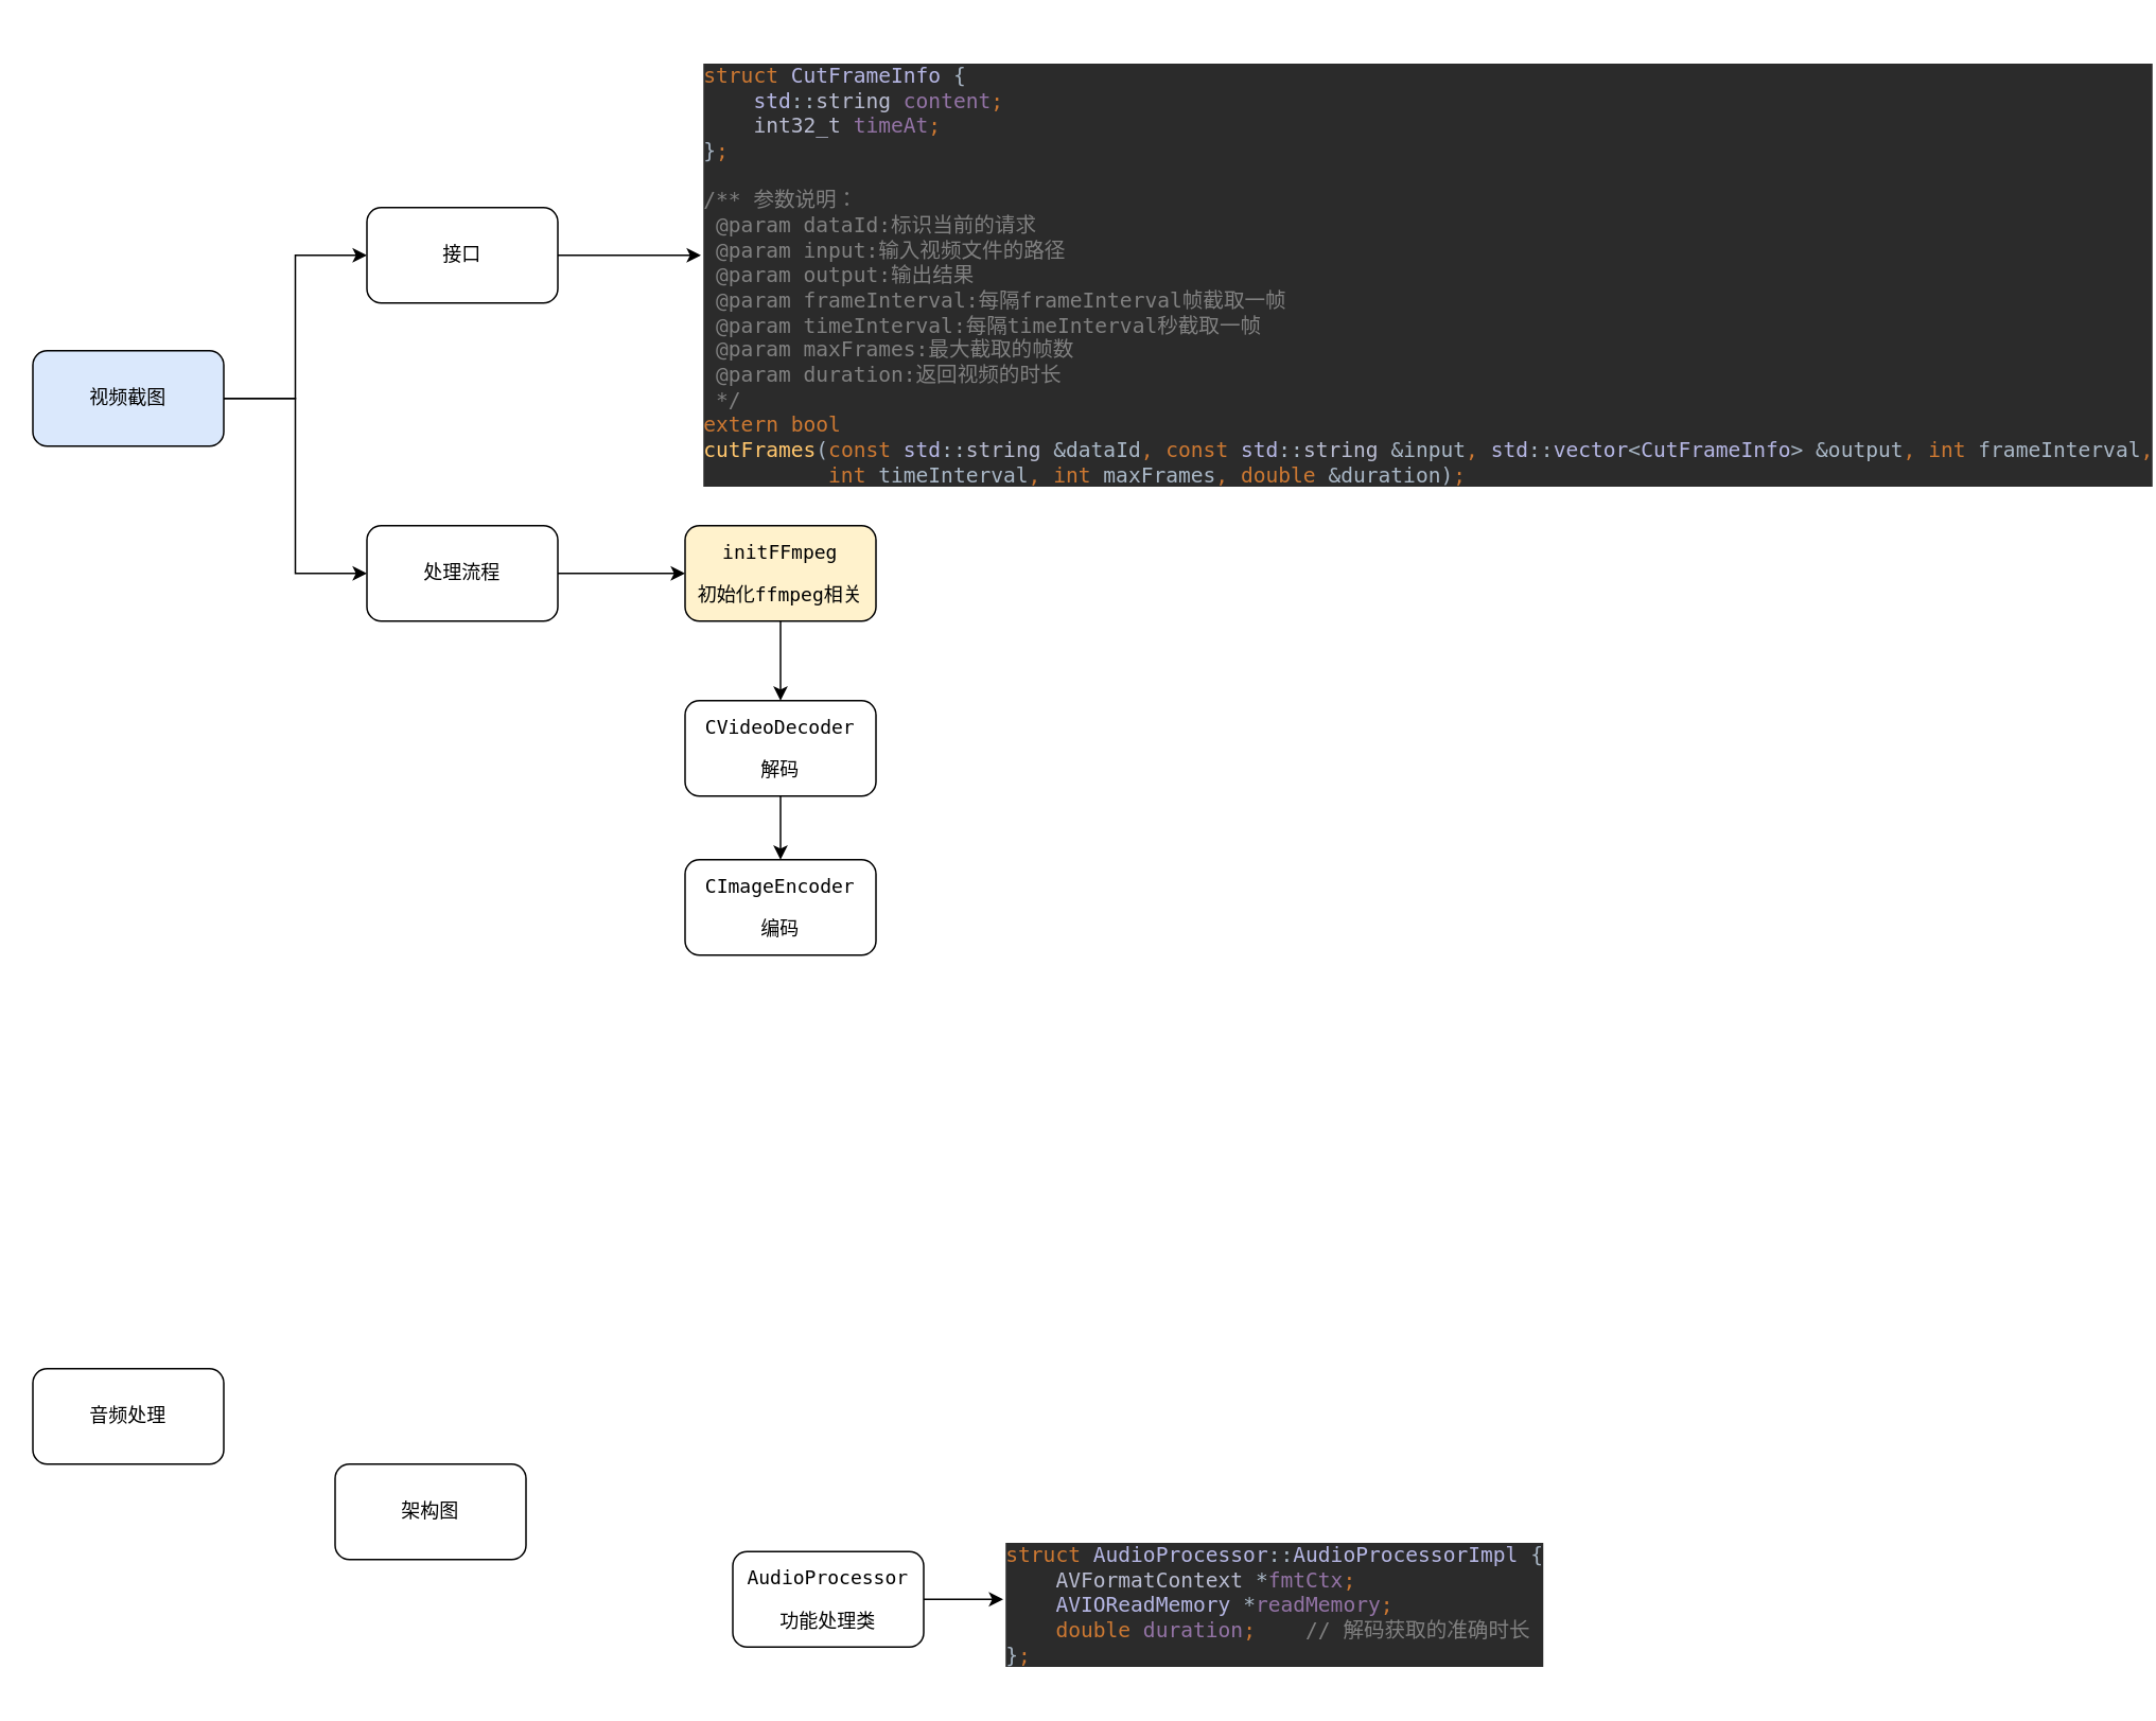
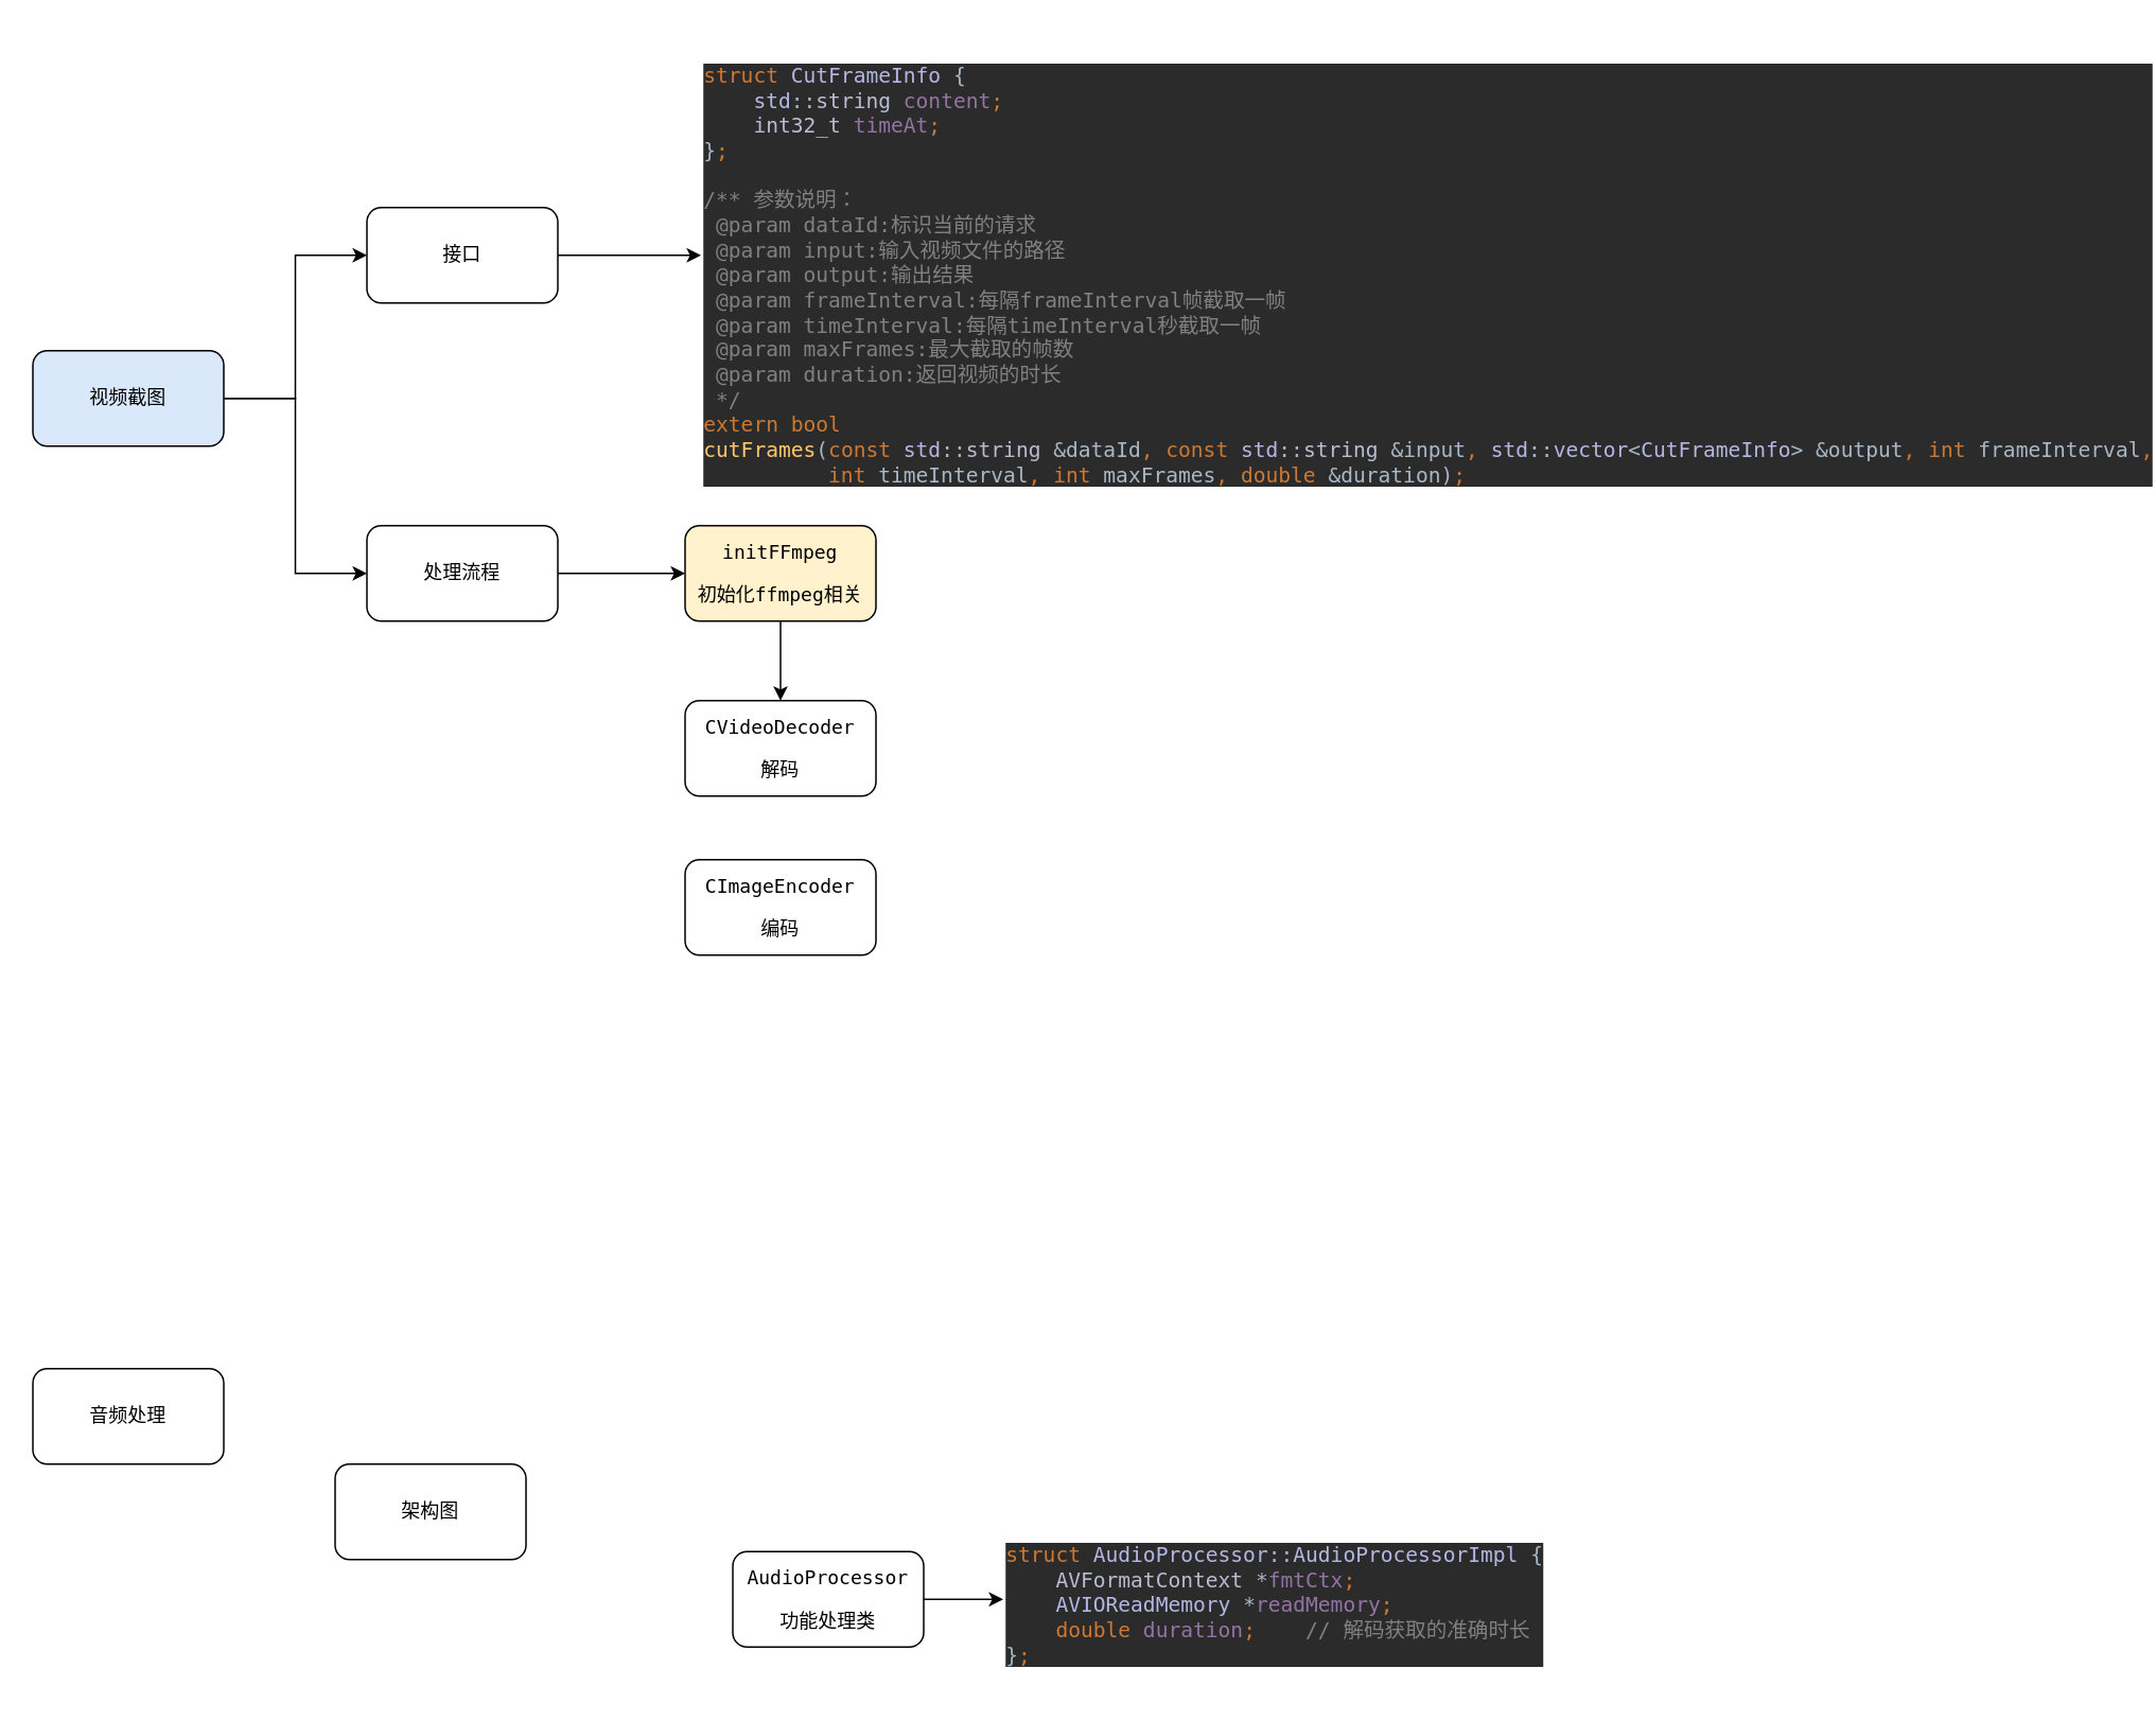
  <mxCell id="0" />
  <mxCell id="1" parent="0" />
  <mxCell id="2" style="edgeStyle=orthogonalEdgeStyle;rounded=0;orthogonalLoop=1;jettySize=auto;html=1;entryX=0;entryY=0.5;entryDx=0;entryDy=0;" parent="1" source="4" target="7" edge="1"><mxGeometry relative="1" as="geometry" /></mxCell>
  <mxCell id="3" style="edgeStyle=orthogonalEdgeStyle;rounded=0;orthogonalLoop=1;jettySize=auto;html=1;entryX=0;entryY=0.5;entryDx=0;entryDy=0;" parent="1" source="4" target="9" edge="1"><mxGeometry relative="1" as="geometry" /></mxCell>
  <mxCell id="4" value="视频截图" style="rounded=1;whiteSpace=wrap;html=1;fillColor=#dae8fc;" parent="1" vertex="1"><mxGeometry x="20" y="220" width="120" height="60" as="geometry" /></mxCell>
  <mxCell id="5" value="&lt;pre style=&quot;background-color: #2b2b2b ; color: #a9b7c6 ; font-family: &amp;quot;jetbrains mono&amp;quot; , monospace ; font-size: 9.8pt&quot;&gt;&lt;span style=&quot;color: #cc7832&quot;&gt;struct &lt;/span&gt;&lt;span style=&quot;color: #b5b6e3&quot;&gt;CutFrameInfo &lt;/span&gt;{&lt;br&gt;    &lt;span style=&quot;color: #b5b6e3&quot;&gt;std&lt;/span&gt;::&lt;span style=&quot;color: #b9bcd1&quot;&gt;string &lt;/span&gt;&lt;span style=&quot;color: #9373a5&quot;&gt;content&lt;/span&gt;&lt;span style=&quot;color: #cc7832&quot;&gt;;&lt;br&gt;&lt;/span&gt;&lt;span style=&quot;color: #cc7832&quot;&gt;    &lt;/span&gt;&lt;span style=&quot;color: #b9bcd1&quot;&gt;int32_t &lt;/span&gt;&lt;span style=&quot;color: #9373a5&quot;&gt;timeAt&lt;/span&gt;&lt;span style=&quot;color: #cc7832&quot;&gt;;&lt;br&gt;&lt;/span&gt;}&lt;span style=&quot;color: #cc7832&quot;&gt;;&lt;br&gt;&lt;/span&gt;&lt;span style=&quot;color: #cc7832&quot;&gt;&lt;br&gt;&lt;/span&gt;&lt;span style=&quot;color: #808080&quot;&gt;/** 参数说明：&lt;br&gt;&lt;/span&gt;&lt;span style=&quot;color: #808080&quot;&gt; @param dataId:标识当前的请求&lt;br&gt;&lt;/span&gt;&lt;span style=&quot;color: #808080&quot;&gt; @param input:输入视频文件的路径&lt;br&gt;&lt;/span&gt;&lt;span style=&quot;color: #808080&quot;&gt; @param output:输出结果&lt;br&gt;&lt;/span&gt;&lt;span style=&quot;color: #808080&quot;&gt; @param frameInterval:每隔frameInterval帧截取一帧&lt;br&gt;&lt;/span&gt;&lt;span style=&quot;color: #808080&quot;&gt; @param timeInterval:每隔timeInterval秒截取一帧&lt;br&gt;&lt;/span&gt;&lt;span style=&quot;color: #808080&quot;&gt; @param maxFrames:最大截取的帧数&lt;br&gt;&lt;/span&gt;&lt;span style=&quot;color: #808080&quot;&gt; @param duration:返回视频的时长&lt;br&gt;&lt;/span&gt;&lt;span style=&quot;color: #808080&quot;&gt; */&lt;br&gt;&lt;/span&gt;&lt;span style=&quot;color: #cc7832&quot;&gt;extern bool&lt;br&gt;&lt;/span&gt;&lt;span style=&quot;color: #ffc66d&quot;&gt;cutFrames&lt;/span&gt;(&lt;span style=&quot;color: #cc7832&quot;&gt;const &lt;/span&gt;&lt;span style=&quot;color: #b5b6e3&quot;&gt;std&lt;/span&gt;::&lt;span style=&quot;color: #b9bcd1&quot;&gt;string &lt;/span&gt;&amp;amp;dataId&lt;span style=&quot;color: #cc7832&quot;&gt;, const &lt;/span&gt;&lt;span style=&quot;color: #b5b6e3&quot;&gt;std&lt;/span&gt;::&lt;span style=&quot;color: #b9bcd1&quot;&gt;string &lt;/span&gt;&amp;amp;input&lt;span style=&quot;color: #cc7832&quot;&gt;, &lt;/span&gt;&lt;span style=&quot;color: #b5b6e3&quot;&gt;std&lt;/span&gt;::&lt;span style=&quot;color: #b5b6e3&quot;&gt;vector&lt;/span&gt;&amp;lt;&lt;span style=&quot;color: #b5b6e3&quot;&gt;CutFrameInfo&lt;/span&gt;&amp;gt; &amp;amp;output&lt;span style=&quot;color: #cc7832&quot;&gt;, int &lt;/span&gt;frameInterval&lt;span style=&quot;color: #cc7832&quot;&gt;,&lt;br&gt;&lt;/span&gt;&lt;span style=&quot;color: #cc7832&quot;&gt;          int &lt;/span&gt;timeInterval&lt;span style=&quot;color: #cc7832&quot;&gt;, int &lt;/span&gt;maxFrames&lt;span style=&quot;color: #cc7832&quot;&gt;, double &lt;/span&gt;&amp;amp;duration)&lt;span style=&quot;color: #cc7832&quot;&gt;;&lt;/span&gt;&lt;/pre&gt;" style="text;whiteSpace=wrap;html=1;" parent="1" vertex="1"><mxGeometry x="440" y="20" width="550" height="280" as="geometry" /></mxCell>
  <mxCell id="6" style="edgeStyle=orthogonalEdgeStyle;rounded=0;orthogonalLoop=1;jettySize=auto;html=1;" parent="1" source="7" target="5" edge="1"><mxGeometry relative="1" as="geometry" /></mxCell>
  <mxCell id="7" value="接口" style="rounded=1;whiteSpace=wrap;html=1;" parent="1" vertex="1"><mxGeometry x="230" y="130" width="120" height="60" as="geometry" /></mxCell>
  <mxCell id="8" value="" style="edgeStyle=orthogonalEdgeStyle;rounded=0;orthogonalLoop=1;jettySize=auto;html=1;" parent="1" source="9" target="11" edge="1"><mxGeometry relative="1" as="geometry" /></mxCell>
  <mxCell id="9" value="处理流程" style="rounded=1;whiteSpace=wrap;html=1;" parent="1" vertex="1"><mxGeometry x="230" y="330" width="120" height="60" as="geometry" /></mxCell>
  <mxCell id="10" style="edgeStyle=orthogonalEdgeStyle;rounded=0;orthogonalLoop=1;jettySize=auto;html=1;entryX=0.5;entryY=0;entryDx=0;entryDy=0;" parent="1" source="11" target="13" edge="1"><mxGeometry relative="1" as="geometry" /></mxCell>
  <mxCell id="11" value="&lt;pre&gt;initFFmpeg&lt;/pre&gt;&lt;pre&gt;初始化ffmpeg相关&lt;/pre&gt;" style="whiteSpace=wrap;html=1;rounded=1;fillColor=#fff2cc;" parent="1" vertex="1"><mxGeometry x="430" y="330" width="120" height="60" as="geometry" /></mxCell>
- <mxCell id="12" style="edgeStyle=orthogonalEdgeStyle;rounded=0;orthogonalLoop=1;jettySize=auto;html=1;entryX=0.5;entryY=0;entryDx=0;entryDy=0;" parent="1" source="13" target="14" edge="1"><mxGeometry relative="1" as="geometry" /></mxCell>
  <mxCell id="13" value="&lt;pre&gt;CVideoDecoder&lt;/pre&gt;&lt;pre&gt;解码&lt;/pre&gt;" style="rounded=1;whiteSpace=wrap;html=1;" parent="1" vertex="1"><mxGeometry x="430" y="440" width="120" height="60" as="geometry" /></mxCell>
  <mxCell id="14" value="&lt;pre&gt;CImageEncoder&lt;/pre&gt;&lt;pre&gt;编码&lt;/pre&gt;" style="rounded=1;whiteSpace=wrap;html=1;" parent="1" vertex="1"><mxGeometry x="430" y="540" width="120" height="60" as="geometry" /></mxCell>
  <mxCell id="15" value="音频处理" style="rounded=1;whiteSpace=wrap;html=1;" vertex="1" parent="1"><mxGeometry x="20" y="860" width="120" height="60" as="geometry" /></mxCell>
  <mxCell id="16" style="edgeStyle=orthogonalEdgeStyle;rounded=0;orthogonalLoop=1;jettySize=auto;html=1;entryX=0;entryY=0.5;entryDx=0;entryDy=0;" edge="1" parent="1" source="17" target="18"><mxGeometry relative="1" as="geometry" /></mxCell>
  <mxCell id="17" value="&lt;pre&gt;AudioProcessor&lt;/pre&gt;&lt;pre&gt;功能处理类&lt;/pre&gt;" style="rounded=1;whiteSpace=wrap;html=1;" vertex="1" parent="1"><mxGeometry x="460" y="975" width="120" height="60" as="geometry" /></mxCell>
  <mxCell id="18" value="&lt;pre style=&quot;background-color: #2b2b2b ; color: #a9b7c6 ; font-family: &amp;quot;jetbrains mono&amp;quot; , monospace ; font-size: 9.8pt&quot;&gt;&lt;span style=&quot;color: #cc7832&quot;&gt;struct &lt;/span&gt;&lt;span style=&quot;color: #b5b6e3&quot;&gt;AudioProcessor&lt;/span&gt;::&lt;span style=&quot;color: #b5b6e3&quot;&gt;AudioProcessorImpl &lt;/span&gt;{&lt;br&gt;    &lt;span style=&quot;color: #b9bcd1&quot;&gt;AVFormatContext &lt;/span&gt;*&lt;span style=&quot;color: #9373a5&quot;&gt;fmtCtx&lt;/span&gt;&lt;span style=&quot;color: #cc7832&quot;&gt;;&lt;br&gt;&lt;/span&gt;&lt;span style=&quot;color: #cc7832&quot;&gt;    &lt;/span&gt;&lt;span style=&quot;color: #b5b6e3&quot;&gt;AVIOReadMemory &lt;/span&gt;*&lt;span style=&quot;color: #9373a5&quot;&gt;readMemory&lt;/span&gt;&lt;span style=&quot;color: #cc7832&quot;&gt;;&lt;br&gt;&lt;/span&gt;&lt;span style=&quot;color: #cc7832&quot;&gt;    double &lt;/span&gt;&lt;span style=&quot;color: #9373a5&quot;&gt;duration&lt;/span&gt;&lt;span style=&quot;color: #cc7832&quot;&gt;;    &lt;/span&gt;&lt;span style=&quot;color: #808080&quot;&gt;// 解码获取的准确时长&lt;br&gt;&lt;/span&gt;}&lt;span style=&quot;color: #cc7832&quot;&gt;;&lt;/span&gt;&lt;/pre&gt;" style="text;whiteSpace=wrap;html=1;" vertex="1" parent="1"><mxGeometry x="630" y="950" width="360" height="110" as="geometry" /></mxCell>
  <mxCell id="19" value="架构图" style="rounded=1;whiteSpace=wrap;html=1;" vertex="1" parent="1"><mxGeometry x="210" y="920" width="120" height="60" as="geometry" /></mxCell>
